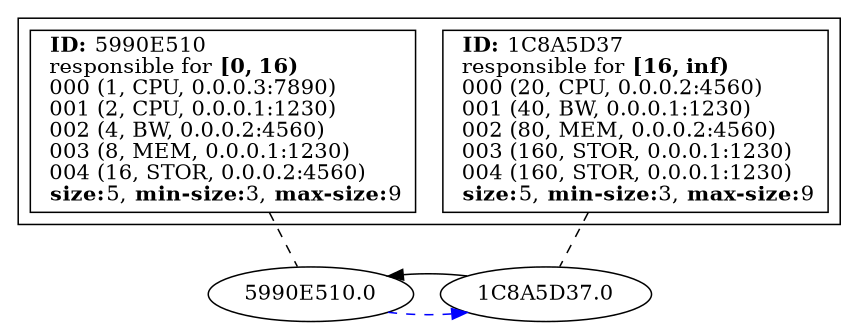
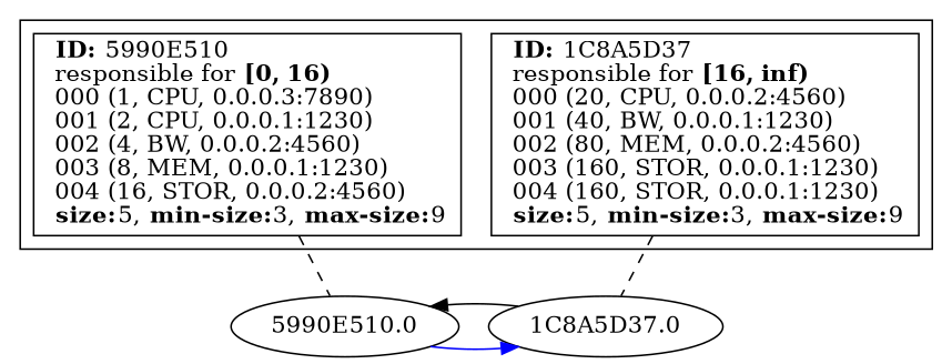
  strict digraph {
    edge [dir=none style=dashed]
    n1 [label=< 				<B>ID:</B> 5990E510<BR ALIGN="LEFT"/> 				responsible for <B>[0, 16)</B><BR ALIGN="LEFT"/> 				000 (1, CPU, 0.0.0.3:7890)<BR ALIGN="LEFT"/> 				001 (2, CPU, 0.0.0.1:1230)<BR ALIGN="LEFT"/> 				002 (4, BW, 0.0.0.2:4560)<BR ALIGN="LEFT"/> 				003 (8, MEM, 0.0.0.1:1230)<BR ALIGN="LEFT"/> 				004 (16, STOR, 0.0.0.2:4560)<BR ALIGN="LEFT"/> 			<B>size:</B>5, <B>min-size:</B>3, <B>max-size:</B>9<BR ALIGN="LEFT"/>			> shape=box]
    n2 [label=< 				<B>ID:</B> 1C8A5D37<BR ALIGN="LEFT"/> 				responsible for <B>[16, inf)</B><BR ALIGN="LEFT"/> 				000 (20, CPU, 0.0.0.2:4560)<BR ALIGN="LEFT"/> 				001 (40, BW, 0.0.0.1:1230)<BR ALIGN="LEFT"/> 				002 (80, MEM, 0.0.0.2:4560)<BR ALIGN="LEFT"/> 				003 (160, STOR, 0.0.0.1:1230)<BR ALIGN="LEFT"/> 				004 (160, STOR, 0.0.0.1:1230)<BR ALIGN="LEFT"/> 			<B>size:</B>5, <B>min-size:</B>3, <B>max-size:</B>9<BR ALIGN="LEFT"/>			> shape=box]
    "5990E510.0"
    "1C8A5D37.0"
    subgraph cluster_1 {
      rank=same
      n1
      n2
    }
    subgraph sub_2 {
      label="Level 0"
      rank=same
      "5990E510.0"
      "1C8A5D37.0"
    }
    n1 -> "5990E510.0"
    n2 -> "1C8A5D37.0"
-   "5990E510.0" -> "1C8A5D37.0" [color=blue dir=forward]
+   "5990E510.0" -> "1C8A5D37.0" [color=blue dir=forward style=solid]
    "1C8A5D37.0" -> "5990E510.0" [color=black dir=forward style=solid]
  }
